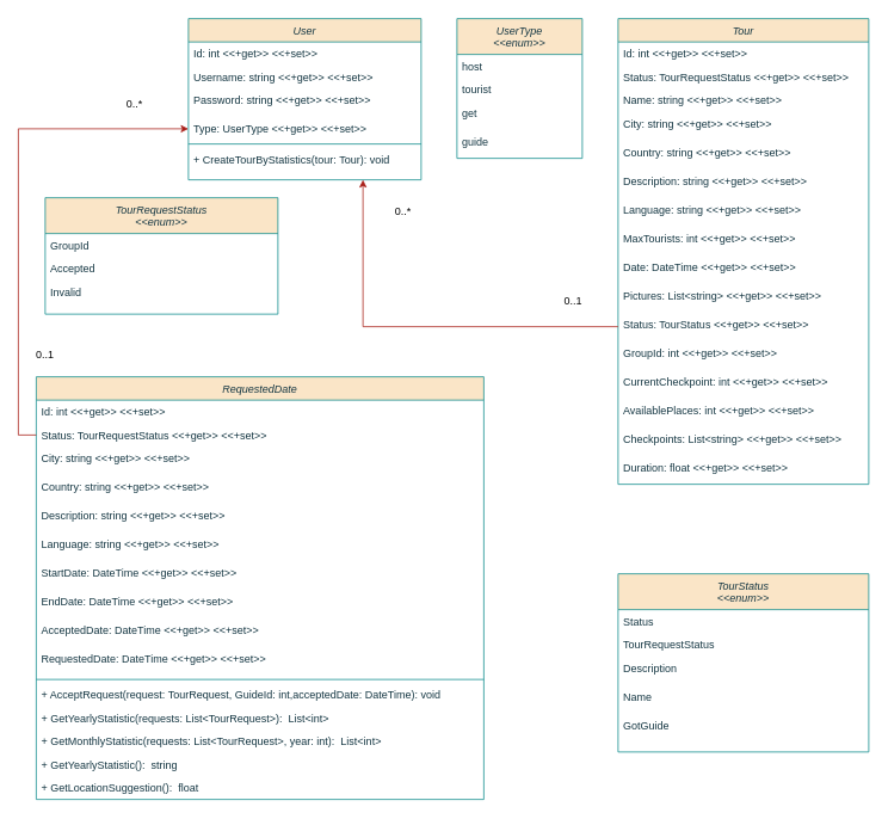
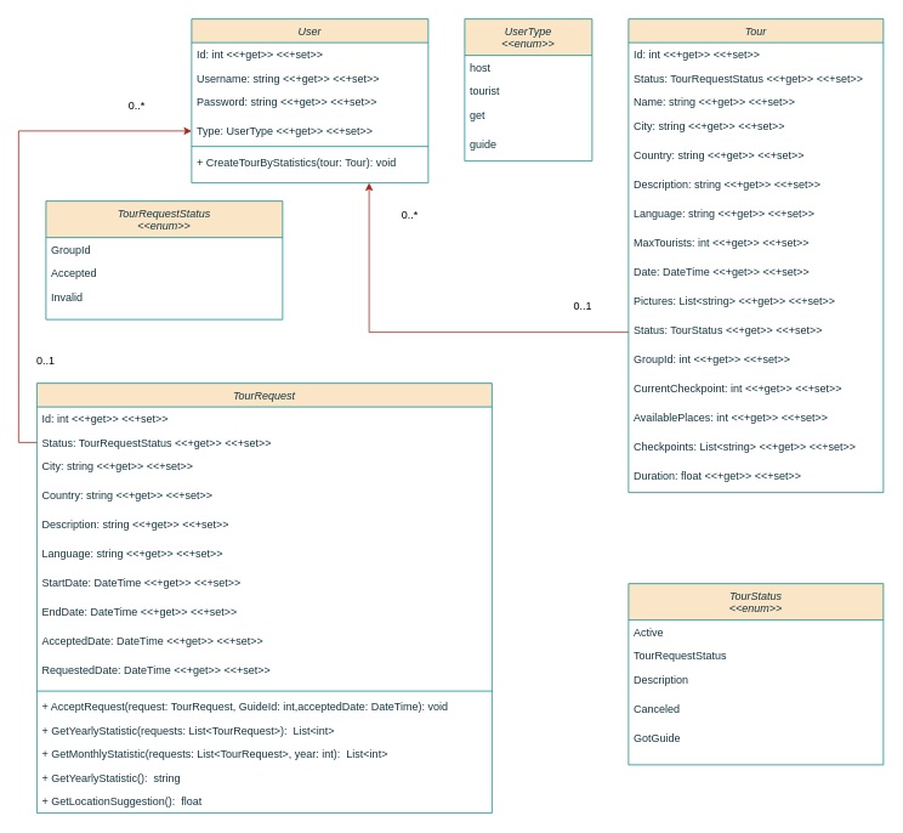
  <mxCell id="0" />
  <mxCell id="1" parent="0" />
- <mxCell id="2" value="RequestedDate" style="swimlane;fontStyle=2;align=center;verticalAlign=top;childLayout=stackLayout;horizontal=1;startSize=26;horizontalStack=0;resizeParent=1;resizeLast=0;collapsible=1;marginBottom=0;rounded=0;shadow=0;strokeWidth=1;fillColor=#FAE5C7;strokeColor=#0F8B8D;labelBackgroundColor=none;fontColor=#143642;" vertex="1" parent="1"><mxGeometry x="40" y="420" width="500" height="472" as="geometry"><mxRectangle x="220" y="120" width="160" height="26" as="alternateBounds" /></mxGeometry></mxCell>
+ <mxCell id="2" value="TourRequest" style="swimlane;fontStyle=2;align=center;verticalAlign=top;childLayout=stackLayout;horizontal=1;startSize=26;horizontalStack=0;resizeParent=1;resizeLast=0;collapsible=1;marginBottom=0;rounded=0;shadow=0;strokeWidth=1;fillColor=#FAE5C7;strokeColor=#0F8B8D;labelBackgroundColor=none;fontColor=#143642;" vertex="1" parent="1"><mxGeometry x="40" y="420" width="500" height="472" as="geometry"><mxRectangle x="220" y="120" width="160" height="26" as="alternateBounds" /></mxGeometry></mxCell>
  <mxCell id="3" value="Id: int &lt;&lt;+get&gt;&gt; &lt;&lt;+set&gt;&gt;" style="text;align=left;verticalAlign=top;spacingLeft=4;spacingRight=4;overflow=hidden;rotatable=0;points=[[0,0.5],[1,0.5]];portConstraint=eastwest;labelBackgroundColor=none;fontColor=#143642;" vertex="1" parent="2"><mxGeometry y="26" width="500" height="26" as="geometry" /></mxCell>
  <mxCell id="4" value="Status: TourRequestStatus &lt;&lt;+get&gt;&gt; &lt;&lt;+set&gt;&gt;" style="text;align=left;verticalAlign=top;spacingLeft=4;spacingRight=4;overflow=hidden;rotatable=0;points=[[0,0.5],[1,0.5]];portConstraint=eastwest;rounded=0;shadow=0;html=0;labelBackgroundColor=none;fontColor=#143642;" vertex="1" parent="2"><mxGeometry y="52" width="500" height="26" as="geometry" /></mxCell>
  <mxCell id="5" value="City: string &lt;&lt;+get&gt;&gt; &lt;&lt;+set&gt;&gt;" style="text;align=left;verticalAlign=top;spacingLeft=4;spacingRight=4;overflow=hidden;rotatable=0;points=[[0,0.5],[1,0.5]];portConstraint=eastwest;rounded=0;shadow=0;html=0;labelBackgroundColor=none;fontColor=#143642;" vertex="1" parent="2"><mxGeometry y="78" width="500" height="32" as="geometry" /></mxCell>
  <mxCell id="6" value="Country: string &lt;&lt;+get&gt;&gt; &lt;&lt;+set&gt;&gt;" style="text;align=left;verticalAlign=top;spacingLeft=4;spacingRight=4;overflow=hidden;rotatable=0;points=[[0,0.5],[1,0.5]];portConstraint=eastwest;rounded=0;shadow=0;html=0;labelBackgroundColor=none;fontColor=#143642;" vertex="1" parent="2"><mxGeometry y="110" width="500" height="32" as="geometry" /></mxCell>
  <mxCell id="7" value="Description: string &lt;&lt;+get&gt;&gt; &lt;&lt;+set&gt;&gt;" style="text;align=left;verticalAlign=top;spacingLeft=4;spacingRight=4;overflow=hidden;rotatable=0;points=[[0,0.5],[1,0.5]];portConstraint=eastwest;rounded=0;shadow=0;html=0;labelBackgroundColor=none;fontColor=#143642;" vertex="1" parent="2"><mxGeometry y="142" width="500" height="32" as="geometry" /></mxCell>
  <mxCell id="8" value="Language: string &lt;&lt;+get&gt;&gt; &lt;&lt;+set&gt;&gt;" style="text;align=left;verticalAlign=top;spacingLeft=4;spacingRight=4;overflow=hidden;rotatable=0;points=[[0,0.5],[1,0.5]];portConstraint=eastwest;rounded=0;shadow=0;html=0;labelBackgroundColor=none;fontColor=#143642;" vertex="1" parent="2"><mxGeometry y="174" width="500" height="32" as="geometry" /></mxCell>
  <mxCell id="9" value="StartDate: DateTime &lt;&lt;+get&gt;&gt; &lt;&lt;+set&gt;&gt;" style="text;align=left;verticalAlign=top;spacingLeft=4;spacingRight=4;overflow=hidden;rotatable=0;points=[[0,0.5],[1,0.5]];portConstraint=eastwest;rounded=0;shadow=0;html=0;labelBackgroundColor=none;fontColor=#143642;" vertex="1" parent="2"><mxGeometry y="206" width="500" height="32" as="geometry" /></mxCell>
  <mxCell id="10" value="EndDate: DateTime &lt;&lt;+get&gt;&gt; &lt;&lt;+set&gt;&gt;" style="text;align=left;verticalAlign=top;spacingLeft=4;spacingRight=4;overflow=hidden;rotatable=0;points=[[0,0.5],[1,0.5]];portConstraint=eastwest;rounded=0;shadow=0;html=0;labelBackgroundColor=none;fontColor=#143642;" vertex="1" parent="2"><mxGeometry y="238" width="500" height="32" as="geometry" /></mxCell>
  <mxCell id="11" value="AcceptedDate: DateTime &lt;&lt;+get&gt;&gt; &lt;&lt;+set&gt;&gt;" style="text;align=left;verticalAlign=top;spacingLeft=4;spacingRight=4;overflow=hidden;rotatable=0;points=[[0,0.5],[1,0.5]];portConstraint=eastwest;rounded=0;shadow=0;html=0;labelBackgroundColor=none;fontColor=#143642;" vertex="1" parent="2"><mxGeometry y="270" width="500" height="32" as="geometry" /></mxCell>
  <mxCell id="12" value="RequestedDate: DateTime &lt;&lt;+get&gt;&gt; &lt;&lt;+set&gt;&gt;" style="text;align=left;verticalAlign=top;spacingLeft=4;spacingRight=4;overflow=hidden;rotatable=0;points=[[0,0.5],[1,0.5]];portConstraint=eastwest;rounded=0;shadow=0;html=0;labelBackgroundColor=none;fontColor=#143642;" vertex="1" parent="2"><mxGeometry y="302" width="500" height="32" as="geometry" /></mxCell>
  <mxCell id="13" value="" style="line;html=1;strokeWidth=1;align=left;verticalAlign=middle;spacingTop=-1;spacingLeft=3;spacingRight=3;rotatable=0;labelPosition=right;points=[];portConstraint=eastwest;labelBackgroundColor=none;fillColor=#FAE5C7;strokeColor=#0F8B8D;fontColor=#143642;" vertex="1" parent="2"><mxGeometry y="334" width="500" height="8" as="geometry" /></mxCell>
  <mxCell id="14" value="+ AcceptRequest(request: TourRequest, GuideId: int,acceptedDate: DateTime): void" style="text;align=left;verticalAlign=top;spacingLeft=4;spacingRight=4;overflow=hidden;rotatable=0;points=[[0,0.5],[1,0.5]];portConstraint=eastwest;labelBackgroundColor=none;fontColor=#143642;" vertex="1" parent="2"><mxGeometry y="342" width="500" height="26" as="geometry" /></mxCell>
  <mxCell id="15" value="+ GetYearlyStatistic(requests: List&lt;TourRequest&gt;):  List&lt;int&gt;" style="text;align=left;verticalAlign=top;spacingLeft=4;spacingRight=4;overflow=hidden;rotatable=0;points=[[0,0.5],[1,0.5]];portConstraint=eastwest;labelBackgroundColor=none;fontColor=#143642;" vertex="1" parent="2"><mxGeometry y="368" width="500" height="26" as="geometry" /></mxCell>
  <mxCell id="16" value="+ GetMonthlyStatistic(requests: List&lt;TourRequest&gt;, year: int):  List&lt;int&gt;" style="text;align=left;verticalAlign=top;spacingLeft=4;spacingRight=4;overflow=hidden;rotatable=0;points=[[0,0.5],[1,0.5]];portConstraint=eastwest;labelBackgroundColor=none;fontColor=#143642;" vertex="1" parent="2"><mxGeometry y="394" width="500" height="26" as="geometry" /></mxCell>
  <mxCell id="17" value="+ GetYearlyStatistic():  string" style="text;align=left;verticalAlign=top;spacingLeft=4;spacingRight=4;overflow=hidden;rotatable=0;points=[[0,0.5],[1,0.5]];portConstraint=eastwest;labelBackgroundColor=none;fontColor=#143642;" vertex="1" parent="2"><mxGeometry y="420" width="500" height="26" as="geometry" /></mxCell>
  <mxCell id="18" value="+ GetLocationSuggestion():  float" style="text;align=left;verticalAlign=top;spacingLeft=4;spacingRight=4;overflow=hidden;rotatable=0;points=[[0,0.5],[1,0.5]];portConstraint=eastwest;labelBackgroundColor=none;fontColor=#143642;" vertex="1" parent="2"><mxGeometry y="446" width="500" height="26" as="geometry" /></mxCell>
  <mxCell id="19" value="User" style="swimlane;fontStyle=2;align=center;verticalAlign=top;childLayout=stackLayout;horizontal=1;startSize=26;horizontalStack=0;resizeParent=1;resizeLast=0;collapsible=1;marginBottom=0;rounded=0;shadow=0;strokeWidth=1;fillColor=#FAE5C7;strokeColor=#0F8B8D;labelBackgroundColor=none;fontColor=#143642;" vertex="1" parent="1"><mxGeometry x="210" y="20" width="260" height="180" as="geometry"><mxRectangle x="300" y="240" width="160" height="26" as="alternateBounds" /></mxGeometry></mxCell>
  <mxCell id="20" value="Id: int &lt;&lt;+get&gt;&gt; &lt;&lt;+set&gt;&gt;" style="text;align=left;verticalAlign=top;spacingLeft=4;spacingRight=4;overflow=hidden;rotatable=0;points=[[0,0.5],[1,0.5]];portConstraint=eastwest;labelBackgroundColor=none;fontColor=#143642;" vertex="1" parent="19"><mxGeometry y="26" width="260" height="26" as="geometry" /></mxCell>
  <mxCell id="21" value="Username: string &lt;&lt;+get&gt;&gt; &lt;&lt;+set&gt;&gt;" style="text;align=left;verticalAlign=top;spacingLeft=4;spacingRight=4;overflow=hidden;rotatable=0;points=[[0,0.5],[1,0.5]];portConstraint=eastwest;labelBackgroundColor=none;fontColor=#143642;" vertex="1" parent="19"><mxGeometry y="52" width="260" height="26" as="geometry" /></mxCell>
  <mxCell id="22" value="Password: string &lt;&lt;+get&gt;&gt; &lt;&lt;+set&gt;&gt;" style="text;align=left;verticalAlign=top;spacingLeft=4;spacingRight=4;overflow=hidden;rotatable=0;points=[[0,0.5],[1,0.5]];portConstraint=eastwest;rounded=0;shadow=0;html=0;labelBackgroundColor=none;fontColor=#143642;" vertex="1" parent="19"><mxGeometry y="78" width="260" height="32" as="geometry" /></mxCell>
  <mxCell id="23" value="Type: UserType &lt;&lt;+get&gt;&gt; &lt;&lt;+set&gt;&gt;" style="text;align=left;verticalAlign=top;spacingLeft=4;spacingRight=4;overflow=hidden;rotatable=0;points=[[0,0.5],[1,0.5]];portConstraint=eastwest;rounded=0;shadow=0;html=0;labelBackgroundColor=none;fontColor=#143642;" vertex="1" parent="19"><mxGeometry y="110" width="260" height="26" as="geometry" /></mxCell>
  <mxCell id="24" value="" style="line;html=1;strokeWidth=1;align=left;verticalAlign=middle;spacingTop=-1;spacingLeft=3;spacingRight=3;rotatable=0;labelPosition=right;points=[];portConstraint=eastwest;labelBackgroundColor=none;fillColor=#FAE5C7;strokeColor=#0F8B8D;fontColor=#143642;" vertex="1" parent="19"><mxGeometry y="136" width="260" height="8" as="geometry" /></mxCell>
  <mxCell id="25" value="+ CreateTourByStatistics(tour: Tour): void" style="text;align=left;verticalAlign=top;spacingLeft=4;spacingRight=4;overflow=hidden;rotatable=0;points=[[0,0.5],[1,0.5]];portConstraint=eastwest;labelBackgroundColor=none;fontColor=#143642;" vertex="1" parent="19"><mxGeometry y="144" width="260" height="26" as="geometry" /></mxCell>
  <mxCell id="26" value="TourRequestStatus&#10;&lt;&lt;enum&gt;&gt;" style="swimlane;fontStyle=2;align=center;verticalAlign=top;childLayout=stackLayout;horizontal=1;startSize=40;horizontalStack=0;resizeParent=1;resizeLast=0;collapsible=1;marginBottom=0;rounded=0;shadow=0;strokeWidth=1;fillColor=#FAE5C7;strokeColor=#0F8B8D;labelBackgroundColor=none;fontColor=#143642;" vertex="1" parent="1"><mxGeometry x="50" y="220" width="260" height="130" as="geometry"><mxRectangle x="220" y="120" width="160" height="26" as="alternateBounds" /></mxGeometry></mxCell>
  <mxCell id="27" value="GroupId" style="text;align=left;verticalAlign=top;spacingLeft=4;spacingRight=4;overflow=hidden;rotatable=0;points=[[0,0.5],[1,0.5]];portConstraint=eastwest;labelBackgroundColor=none;fontColor=#143642;" vertex="1" parent="26"><mxGeometry y="40" width="260" height="26" as="geometry" /></mxCell>
  <mxCell id="28" value="Accepted" style="text;align=left;verticalAlign=top;spacingLeft=4;spacingRight=4;overflow=hidden;rotatable=0;points=[[0,0.5],[1,0.5]];portConstraint=eastwest;labelBackgroundColor=none;fontColor=#143642;" vertex="1" parent="26"><mxGeometry y="66" width="260" height="26" as="geometry" /></mxCell>
  <mxCell id="29" value="Invalid" style="text;align=left;verticalAlign=top;spacingLeft=4;spacingRight=4;overflow=hidden;rotatable=0;points=[[0,0.5],[1,0.5]];portConstraint=eastwest;rounded=0;shadow=0;html=0;labelBackgroundColor=none;fontColor=#143642;" vertex="1" parent="26"><mxGeometry y="92" width="260" height="32" as="geometry" /></mxCell>
  <mxCell id="30" value="UserType&#10;&lt;&lt;enum&gt;&gt;" style="swimlane;fontStyle=2;align=center;verticalAlign=top;childLayout=stackLayout;horizontal=1;startSize=40;horizontalStack=0;resizeParent=1;resizeLast=0;collapsible=1;marginBottom=0;rounded=0;shadow=0;strokeWidth=1;fillColor=#FAE5C7;strokeColor=#0F8B8D;labelBackgroundColor=none;fontColor=#143642;" vertex="1" parent="1"><mxGeometry x="510" y="20" width="140" height="156" as="geometry"><mxRectangle x="220" y="120" width="160" height="26" as="alternateBounds" /></mxGeometry></mxCell>
  <mxCell id="31" value="host" style="text;align=left;verticalAlign=top;spacingLeft=4;spacingRight=4;overflow=hidden;rotatable=0;points=[[0,0.5],[1,0.5]];portConstraint=eastwest;labelBackgroundColor=none;fontColor=#143642;" vertex="1" parent="30"><mxGeometry y="40" width="140" height="26" as="geometry" /></mxCell>
  <mxCell id="32" value="tourist" style="text;align=left;verticalAlign=top;spacingLeft=4;spacingRight=4;overflow=hidden;rotatable=0;points=[[0,0.5],[1,0.5]];portConstraint=eastwest;labelBackgroundColor=none;fontColor=#143642;" vertex="1" parent="30"><mxGeometry y="66" width="140" height="26" as="geometry" /></mxCell>
  <mxCell id="33" value="get" style="text;align=left;verticalAlign=top;spacingLeft=4;spacingRight=4;overflow=hidden;rotatable=0;points=[[0,0.5],[1,0.5]];portConstraint=eastwest;rounded=0;shadow=0;html=0;labelBackgroundColor=none;fontColor=#143642;" vertex="1" parent="30"><mxGeometry y="92" width="140" height="32" as="geometry" /></mxCell>
  <mxCell id="34" value="guide" style="text;align=left;verticalAlign=top;spacingLeft=4;spacingRight=4;overflow=hidden;rotatable=0;points=[[0,0.5],[1,0.5]];portConstraint=eastwest;rounded=0;shadow=0;html=0;labelBackgroundColor=none;fontColor=#143642;" vertex="1" parent="30"><mxGeometry y="124" width="140" height="32" as="geometry" /></mxCell>
  <mxCell id="35" value="Tour" style="swimlane;fontStyle=2;align=center;verticalAlign=top;childLayout=stackLayout;horizontal=1;startSize=26;horizontalStack=0;resizeParent=1;resizeLast=0;collapsible=1;marginBottom=0;rounded=0;shadow=0;strokeWidth=1;fillColor=#FAE5C7;strokeColor=#0F8B8D;labelBackgroundColor=none;fontColor=#143642;" vertex="1" parent="1"><mxGeometry x="690" y="20" width="280" height="520" as="geometry"><mxRectangle x="220" y="120" width="160" height="26" as="alternateBounds" /></mxGeometry></mxCell>
  <mxCell id="36" value="Id: int &lt;&lt;+get&gt;&gt; &lt;&lt;+set&gt;&gt;" style="text;align=left;verticalAlign=top;spacingLeft=4;spacingRight=4;overflow=hidden;rotatable=0;points=[[0,0.5],[1,0.5]];portConstraint=eastwest;labelBackgroundColor=none;fontColor=#143642;" vertex="1" parent="35"><mxGeometry y="26" width="280" height="26" as="geometry" /></mxCell>
  <mxCell id="37" value="Status: TourRequestStatus &lt;&lt;+get&gt;&gt; &lt;&lt;+set&gt;&gt;" style="text;align=left;verticalAlign=top;spacingLeft=4;spacingRight=4;overflow=hidden;rotatable=0;points=[[0,0.5],[1,0.5]];portConstraint=eastwest;rounded=0;shadow=0;html=0;labelBackgroundColor=none;fontColor=#143642;" vertex="1" parent="35"><mxGeometry y="52" width="280" height="26" as="geometry" /></mxCell>
  <mxCell id="38" value="Name: string &lt;&lt;+get&gt;&gt; &lt;&lt;+set&gt;&gt;" style="text;align=left;verticalAlign=top;spacingLeft=4;spacingRight=4;overflow=hidden;rotatable=0;points=[[0,0.5],[1,0.5]];portConstraint=eastwest;rounded=0;shadow=0;html=0;labelBackgroundColor=none;fontColor=#143642;" vertex="1" parent="35"><mxGeometry y="78" width="280" height="26" as="geometry" /></mxCell>
  <mxCell id="39" value="City: string &lt;&lt;+get&gt;&gt; &lt;&lt;+set&gt;&gt;" style="text;align=left;verticalAlign=top;spacingLeft=4;spacingRight=4;overflow=hidden;rotatable=0;points=[[0,0.5],[1,0.5]];portConstraint=eastwest;rounded=0;shadow=0;html=0;labelBackgroundColor=none;fontColor=#143642;" vertex="1" parent="35"><mxGeometry y="104" width="280" height="32" as="geometry" /></mxCell>
  <mxCell id="40" value="Country: string &lt;&lt;+get&gt;&gt; &lt;&lt;+set&gt;&gt;" style="text;align=left;verticalAlign=top;spacingLeft=4;spacingRight=4;overflow=hidden;rotatable=0;points=[[0,0.5],[1,0.5]];portConstraint=eastwest;rounded=0;shadow=0;html=0;labelBackgroundColor=none;fontColor=#143642;" vertex="1" parent="35"><mxGeometry y="136" width="280" height="32" as="geometry" /></mxCell>
  <mxCell id="41" value="Description: string &lt;&lt;+get&gt;&gt; &lt;&lt;+set&gt;&gt;" style="text;align=left;verticalAlign=top;spacingLeft=4;spacingRight=4;overflow=hidden;rotatable=0;points=[[0,0.5],[1,0.5]];portConstraint=eastwest;rounded=0;shadow=0;html=0;labelBackgroundColor=none;fontColor=#143642;" vertex="1" parent="35"><mxGeometry y="168" width="280" height="32" as="geometry" /></mxCell>
  <mxCell id="42" value="Language: string &lt;&lt;+get&gt;&gt; &lt;&lt;+set&gt;&gt;" style="text;align=left;verticalAlign=top;spacingLeft=4;spacingRight=4;overflow=hidden;rotatable=0;points=[[0,0.5],[1,0.5]];portConstraint=eastwest;rounded=0;shadow=0;html=0;labelBackgroundColor=none;fontColor=#143642;" vertex="1" parent="35"><mxGeometry y="200" width="280" height="32" as="geometry" /></mxCell>
  <mxCell id="43" value="MaxTourists: int &lt;&lt;+get&gt;&gt; &lt;&lt;+set&gt;&gt;" style="text;align=left;verticalAlign=top;spacingLeft=4;spacingRight=4;overflow=hidden;rotatable=0;points=[[0,0.5],[1,0.5]];portConstraint=eastwest;rounded=0;shadow=0;html=0;labelBackgroundColor=none;fontColor=#143642;" vertex="1" parent="35"><mxGeometry y="232" width="280" height="32" as="geometry" /></mxCell>
  <mxCell id="44" value="Date: DateTime &lt;&lt;+get&gt;&gt; &lt;&lt;+set&gt;&gt;" style="text;align=left;verticalAlign=top;spacingLeft=4;spacingRight=4;overflow=hidden;rotatable=0;points=[[0,0.5],[1,0.5]];portConstraint=eastwest;rounded=0;shadow=0;html=0;labelBackgroundColor=none;fontColor=#143642;" vertex="1" parent="35"><mxGeometry y="264" width="280" height="32" as="geometry" /></mxCell>
  <mxCell id="45" value="Pictures: List&lt;string&gt; &lt;&lt;+get&gt;&gt; &lt;&lt;+set&gt;&gt;" style="text;align=left;verticalAlign=top;spacingLeft=4;spacingRight=4;overflow=hidden;rotatable=0;points=[[0,0.5],[1,0.5]];portConstraint=eastwest;rounded=0;shadow=0;html=0;labelBackgroundColor=none;fontColor=#143642;" vertex="1" parent="35"><mxGeometry y="296" width="280" height="32" as="geometry" /></mxCell>
  <mxCell id="46" value="Status: TourStatus &lt;&lt;+get&gt;&gt; &lt;&lt;+set&gt;&gt;" style="text;align=left;verticalAlign=top;spacingLeft=4;spacingRight=4;overflow=hidden;rotatable=0;points=[[0,0.5],[1,0.5]];portConstraint=eastwest;rounded=0;shadow=0;html=0;labelBackgroundColor=none;fontColor=#143642;" vertex="1" parent="35"><mxGeometry y="328" width="280" height="32" as="geometry" /></mxCell>
  <mxCell id="47" value="GroupId: int &lt;&lt;+get&gt;&gt; &lt;&lt;+set&gt;&gt;" style="text;align=left;verticalAlign=top;spacingLeft=4;spacingRight=4;overflow=hidden;rotatable=0;points=[[0,0.5],[1,0.5]];portConstraint=eastwest;rounded=0;shadow=0;html=0;labelBackgroundColor=none;fontColor=#143642;" vertex="1" parent="35"><mxGeometry y="360" width="280" height="32" as="geometry" /></mxCell>
  <mxCell id="48" value="CurrentCheckpoint: int &lt;&lt;+get&gt;&gt; &lt;&lt;+set&gt;&gt;" style="text;align=left;verticalAlign=top;spacingLeft=4;spacingRight=4;overflow=hidden;rotatable=0;points=[[0,0.5],[1,0.5]];portConstraint=eastwest;rounded=0;shadow=0;html=0;labelBackgroundColor=none;fontColor=#143642;" vertex="1" parent="35"><mxGeometry y="392" width="280" height="32" as="geometry" /></mxCell>
  <mxCell id="49" value="AvailablePlaces: int &lt;&lt;+get&gt;&gt; &lt;&lt;+set&gt;&gt;" style="text;align=left;verticalAlign=top;spacingLeft=4;spacingRight=4;overflow=hidden;rotatable=0;points=[[0,0.5],[1,0.5]];portConstraint=eastwest;rounded=0;shadow=0;html=0;labelBackgroundColor=none;fontColor=#143642;" vertex="1" parent="35"><mxGeometry y="424" width="280" height="32" as="geometry" /></mxCell>
  <mxCell id="50" value="Checkpoints: List&lt;string&gt; &lt;&lt;+get&gt;&gt; &lt;&lt;+set&gt;&gt;" style="text;align=left;verticalAlign=top;spacingLeft=4;spacingRight=4;overflow=hidden;rotatable=0;points=[[0,0.5],[1,0.5]];portConstraint=eastwest;rounded=0;shadow=0;html=0;labelBackgroundColor=none;fontColor=#143642;" vertex="1" parent="35"><mxGeometry y="456" width="280" height="32" as="geometry" /></mxCell>
  <mxCell id="51" value="Duration: float &lt;&lt;+get&gt;&gt; &lt;&lt;+set&gt;&gt;" style="text;align=left;verticalAlign=top;spacingLeft=4;spacingRight=4;overflow=hidden;rotatable=0;points=[[0,0.5],[1,0.5]];portConstraint=eastwest;rounded=0;shadow=0;html=0;labelBackgroundColor=none;fontColor=#143642;" vertex="1" parent="35"><mxGeometry y="488" width="280" height="32" as="geometry" /></mxCell>
  <mxCell id="52" value="TourStatus&#10;&lt;&lt;enum&gt;&gt;" style="swimlane;fontStyle=2;align=center;verticalAlign=top;childLayout=stackLayout;horizontal=1;startSize=40;horizontalStack=0;resizeParent=1;resizeLast=0;collapsible=1;marginBottom=0;rounded=0;shadow=0;strokeWidth=1;fillColor=#FAE5C7;strokeColor=#0F8B8D;labelBackgroundColor=none;fontColor=#143642;" vertex="1" parent="1"><mxGeometry x="690" y="640" width="280" height="199" as="geometry"><mxRectangle x="220" y="120" width="160" height="26" as="alternateBounds" /></mxGeometry></mxCell>
- <mxCell id="53" value="Status" style="text;align=left;verticalAlign=top;spacingLeft=4;spacingRight=4;overflow=hidden;rotatable=0;points=[[0,0.5],[1,0.5]];portConstraint=eastwest;labelBackgroundColor=none;fontColor=#143642;" vertex="1" parent="52"><mxGeometry y="40" width="280" height="26" as="geometry" /></mxCell>
+ <mxCell id="53" value="Active" style="text;align=left;verticalAlign=top;spacingLeft=4;spacingRight=4;overflow=hidden;rotatable=0;points=[[0,0.5],[1,0.5]];portConstraint=eastwest;labelBackgroundColor=none;fontColor=#143642;" vertex="1" parent="52"><mxGeometry y="40" width="280" height="26" as="geometry" /></mxCell>
  <mxCell id="54" value="TourRequestStatus" style="text;align=left;verticalAlign=top;spacingLeft=4;spacingRight=4;overflow=hidden;rotatable=0;points=[[0,0.5],[1,0.5]];portConstraint=eastwest;labelBackgroundColor=none;fontColor=#143642;" vertex="1" parent="52"><mxGeometry y="66" width="280" height="26" as="geometry" /></mxCell>
  <mxCell id="55" value="Description" style="text;align=left;verticalAlign=top;spacingLeft=4;spacingRight=4;overflow=hidden;rotatable=0;points=[[0,0.5],[1,0.5]];portConstraint=eastwest;rounded=0;shadow=0;html=0;labelBackgroundColor=none;fontColor=#143642;" vertex="1" parent="52"><mxGeometry y="92" width="280" height="32" as="geometry" /></mxCell>
- <mxCell id="56" value="Name" style="text;align=left;verticalAlign=top;spacingLeft=4;spacingRight=4;overflow=hidden;rotatable=0;points=[[0,0.5],[1,0.5]];portConstraint=eastwest;rounded=0;shadow=0;html=0;labelBackgroundColor=none;fontColor=#143642;" vertex="1" parent="52"><mxGeometry y="124" width="280" height="32" as="geometry" /></mxCell>
+ <mxCell id="56" value="Canceled" style="text;align=left;verticalAlign=top;spacingLeft=4;spacingRight=4;overflow=hidden;rotatable=0;points=[[0,0.5],[1,0.5]];portConstraint=eastwest;rounded=0;shadow=0;html=0;labelBackgroundColor=none;fontColor=#143642;" vertex="1" parent="52"><mxGeometry y="124" width="280" height="32" as="geometry" /></mxCell>
  <mxCell id="57" value="GotGuide" style="text;align=left;verticalAlign=top;spacingLeft=4;spacingRight=4;overflow=hidden;rotatable=0;points=[[0,0.5],[1,0.5]];portConstraint=eastwest;rounded=0;shadow=0;html=0;labelBackgroundColor=none;fontColor=#143642;" vertex="1" parent="52"><mxGeometry y="156" width="280" height="32" as="geometry" /></mxCell>
  <mxCell id="58" style="edgeStyle=orthogonalEdgeStyle;rounded=0;orthogonalLoop=1;jettySize=auto;html=1;exitX=0;exitY=0.5;exitDx=0;exitDy=0;entryX=0.75;entryY=1;entryDx=0;entryDy=0;labelBackgroundColor=none;strokeColor=#A8201A;fontColor=default;" edge="1" parent="1" source="46" target="19"><mxGeometry relative="1" as="geometry" /></mxCell>
  <mxCell id="59" style="edgeStyle=orthogonalEdgeStyle;rounded=0;orthogonalLoop=1;jettySize=auto;html=1;exitX=0;exitY=0.5;exitDx=0;exitDy=0;entryX=0;entryY=0.5;entryDx=0;entryDy=0;labelBackgroundColor=none;strokeColor=#A8201A;fontColor=default;" edge="1" parent="1" source="4" target="23"><mxGeometry relative="1" as="geometry" /></mxCell>
  <mxCell id="60" value="0..*" style="text;html=1;align=center;verticalAlign=middle;whiteSpace=wrap;rounded=0;" vertex="1" parent="1"><mxGeometry x="420" y="220" width="60" height="30" as="geometry" /></mxCell>
  <mxCell id="61" value="0..1" style="text;html=1;align=center;verticalAlign=middle;whiteSpace=wrap;rounded=0;" vertex="1" parent="1"><mxGeometry x="610" y="320" width="60" height="30" as="geometry" /></mxCell>
  <mxCell id="62" value="0..*" style="text;html=1;align=center;verticalAlign=middle;whiteSpace=wrap;rounded=0;" vertex="1" parent="1"><mxGeometry x="120" y="100" width="60" height="30" as="geometry" /></mxCell>
  <mxCell id="63" value="0..1" style="text;html=1;align=center;verticalAlign=middle;whiteSpace=wrap;rounded=0;" vertex="1" parent="1"><mxGeometry x="20" y="380" width="60" height="30" as="geometry" /></mxCell>
